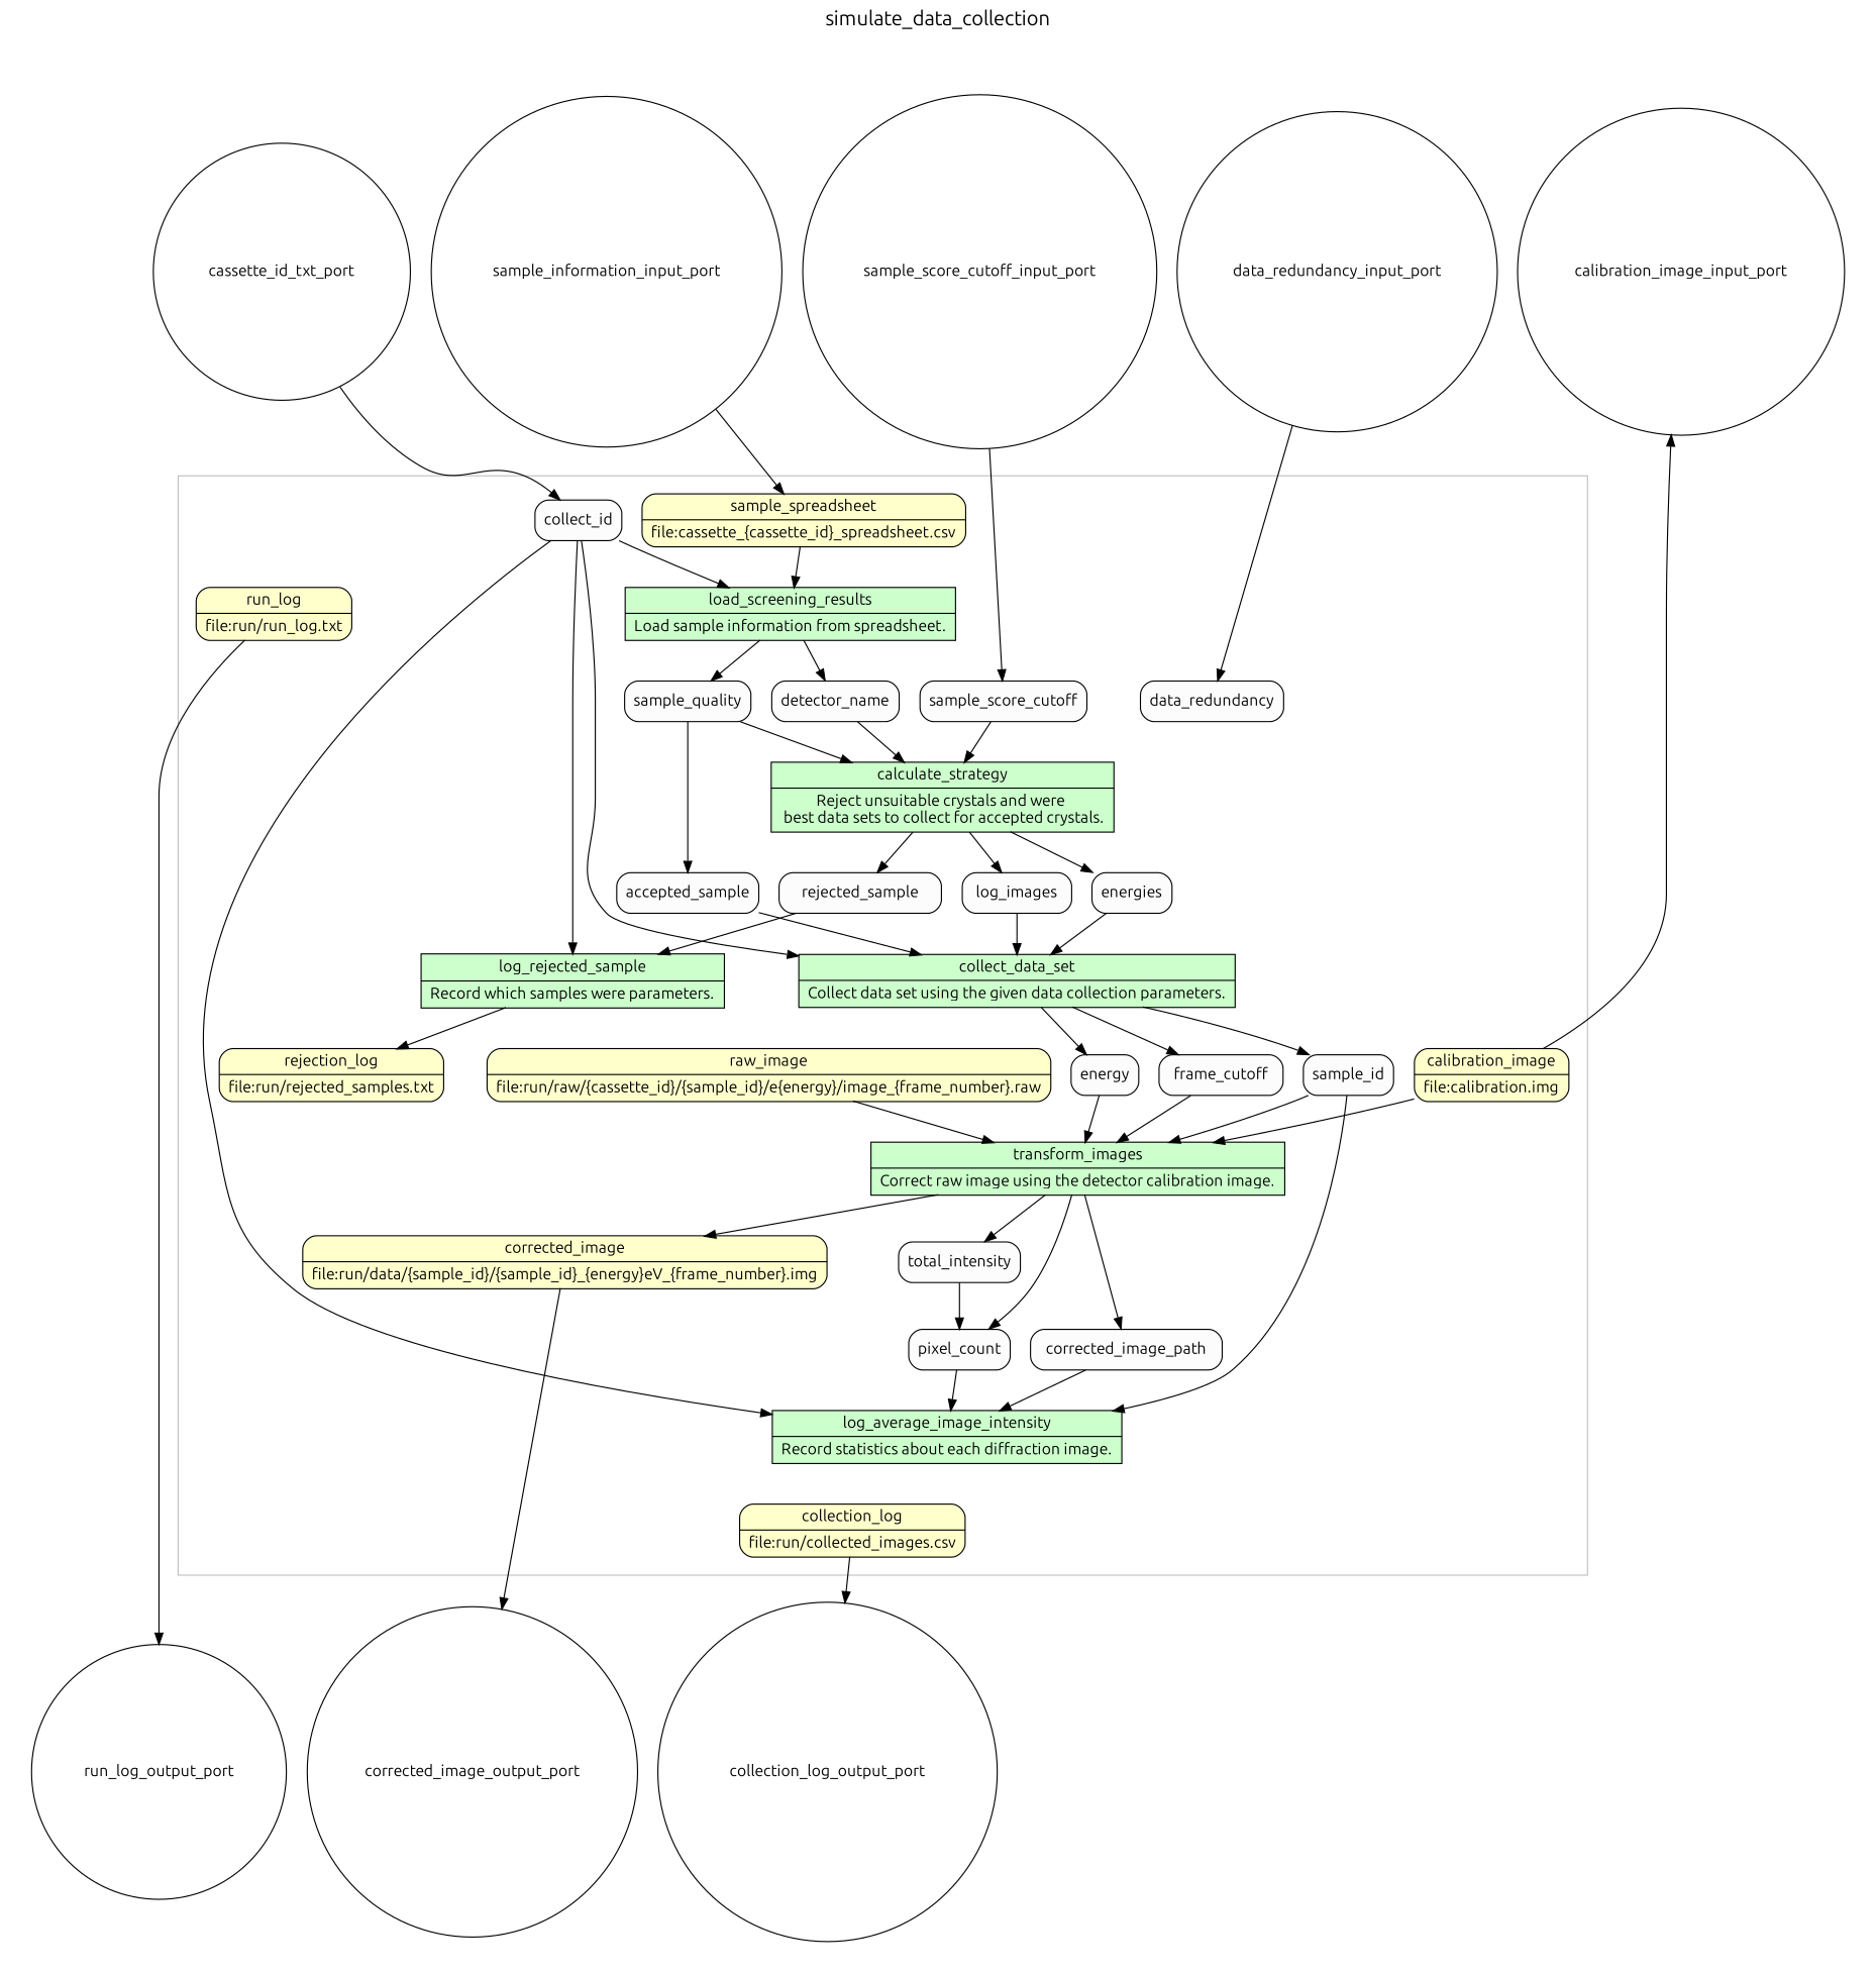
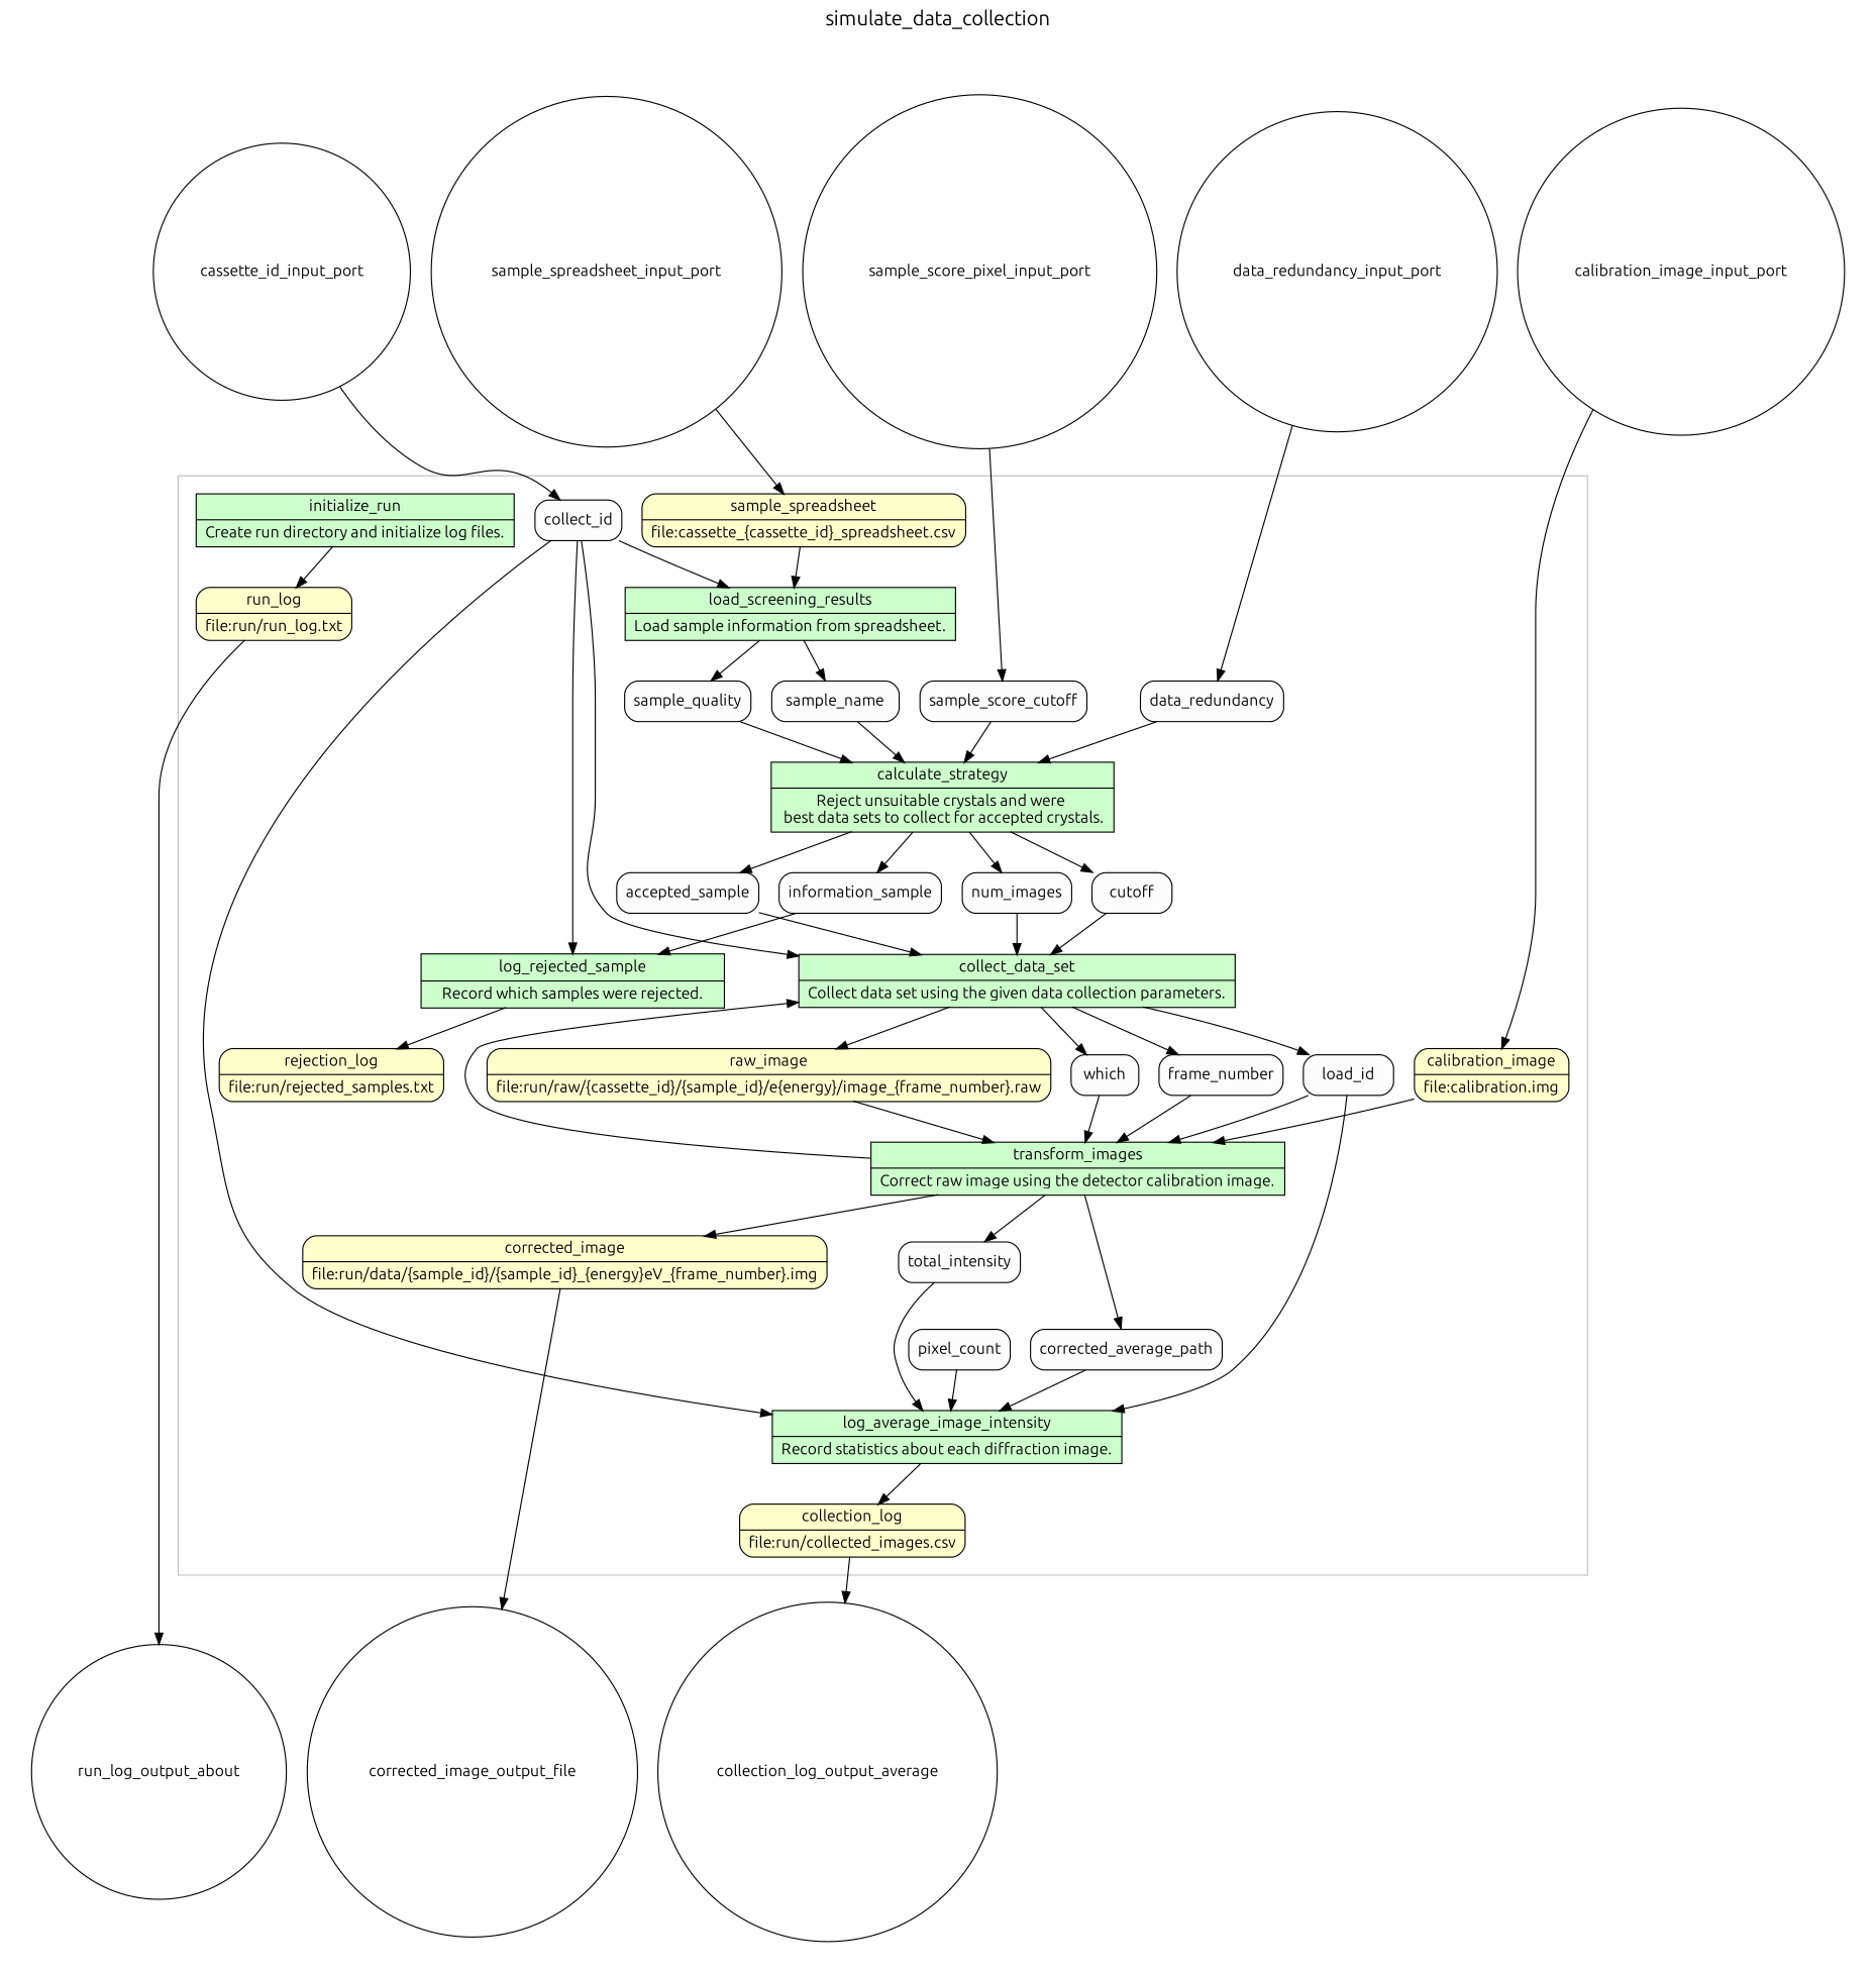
  digraph {
    fontname=Ubuntu
    fontsize=18
    label=simulate_data_collection
    labelloc=t
    rankdir=TB
    node [fillcolor="#FCFCFC" fontname=Ubuntu peripheries=1 shape=box style="rounded,filled"]
    edge [fontname=Ubuntu]
+   n1 [fillcolor="#CCFFCC" label="{<f0> initialize_run |<f1> Create run directory and initialize log files.}" rankdir=LR shape=record style=filled]
    n2 [fillcolor="#FFFFCC" label="{<f0> run_log |<f1> file\:run/run_log.txt}" rankdir=LR shape=record]
    n3 [fillcolor="#CCFFCC" label="{<f0> load_screening_results |<f1> Load sample information from spreadsheet.}" rankdir=LR shape=record style=filled]
-   sample_name [label=detector_name]
+   sample_name
    sample_quality
    n6 [fillcolor="#CCFFCC" label="{<f0> calculate_strategy |<f1> Reject unsuitable crystals and were \n best data sets to collect for accepted crystals.}" rankdir=LR shape=record style=filled]
-   rejected_sample
-   num_images [label=log_images]
+   rejected_sample [label=information_sample]
+   num_images
    accepted_sample
-   energies
-   n11 [fillcolor="#CCFFCC" label="{<f0> log_rejected_sample |<f1> Record which samples were parameters.}" rankdir=LR shape=record style=filled]
+   energies [label=cutoff]
+   n11 [fillcolor="#CCFFCC" label="{<f0> log_rejected_sample |<f1> Record which samples were rejected.}" rankdir=LR shape=record style=filled]
    n12 [fillcolor="#FFFFCC" label="{<f0> rejection_log |<f1> file\:run/rejected_samples.txt}" rankdir=LR shape=record]
    n13 [fillcolor="#CCFFCC" label="{<f0> collect_data_set |<f1> Collect data set using the given data collection parameters.}" rankdir=LR shape=record style=filled]
    n14 [fillcolor="#FFFFCC" label="{<f0> raw_image |<f1> file\:run/raw/\{cassette_id\}/\{sample_id\}/e\{energy\}/image_\{frame_number\}.raw}" rankdir=LR shape=record]
-   sample_id
-   energy
-   frame_number [label=frame_cutoff]
+   sample_id [label=load_id]
+   energy [label=which]
+   frame_number
    n18 [fillcolor="#CCFFCC" label="{<f0> transform_images |<f1> Correct raw image using the detector calibration image.}" rankdir=LR shape=record style=filled]
    n19 [fillcolor="#FFFFCC" label="{<f0> corrected_image |<f1> file\:run/data/\{sample_id\}/\{sample_id\}_\{energy\}eV_\{frame_number\}.img}" rankdir=LR shape=record]
-   corrected_image_path
+   corrected_image_path [label=corrected_average_path]
    total_intensity
    pixel_count
    n23 [fillcolor="#CCFFCC" label="{<f0> log_average_image_intensity |<f1> Record statistics about each diffraction image.}" rankdir=LR shape=record style=filled]
    n24 [fillcolor="#FFFFCC" label="{<f0> collection_log |<f1> file\:run/collected_images.csv}" rankdir=LR shape=record]
    n25 [fillcolor="#FFFFCC" label="{<f0> sample_spreadsheet |<f1> file\:cassette_\{cassette_id\}_spreadsheet.csv}" rankdir=LR shape=record]
    n26 [fillcolor="#FFFFCC" label="{<f0> calibration_image |<f1> file\:calibration.img}" rankdir=LR shape=record]
    n27 [label=collect_id]
    sample_score_cutoff
    data_redundancy
-   cassette_id_input_port [fillcolor="#FFFFFF" shape=circle width=0.2 label=cassette_id_txt_port]
-   sample_score_cutoff_input_port [fillcolor="#FFFFFF" shape=circle width=0.2]
+   cassette_id_input_port [fillcolor="#FFFFFF" shape=circle width=0.2]
+   sample_score_cutoff_input_port [fillcolor="#FFFFFF" shape=circle width=0.2 label=sample_score_pixel_input_port]
    data_redundancy_input_port [fillcolor="#FFFFFF" shape=circle width=0.2]
-   sample_spreadsheet_input_port [fillcolor="#FFFFFF" shape=circle width=0.2 label=sample_information_input_port]
+   sample_spreadsheet_input_port [fillcolor="#FFFFFF" shape=circle width=0.2]
    calibration_image_input_port [fillcolor="#FFFFFF" shape=circle width=0.2]
-   corrected_image_output_port [fillcolor="#FFFFFF" shape=circle width=0.2]
-   run_log_output_port [fillcolor="#FFFFFF" shape=circle width=0.2]
-   collection_log_output_port [fillcolor="#FFFFFF" shape=circle width=0.2]
+   corrected_image_output_port [fillcolor="#FFFFFF" shape=circle width=0.2 label=corrected_image_output_file]
+   run_log_output_port [fillcolor="#FFFFFF" shape=circle width=0.2 label=run_log_output_about]
+   collection_log_output_port [fillcolor="#FFFFFF" shape=circle width=0.2 label=collection_log_output_average]
    subgraph cluster_1 {
      color=grey
      label=""
      penwidth=1
      subgraph cluster_2 {
        color=white
        label=""
        penwidth=1
+       n1
        n2
        n3
        sample_name
        sample_quality
        n6
        rejected_sample
        num_images
        accepted_sample
        energies
        n11
        n12
        n13
        n14
        sample_id
        energy
        frame_number
        n18
        n19
        corrected_image_path
        total_intensity
        pixel_count
        n23
        n24
        n25
        n26
        n27
        sample_score_cutoff
        data_redundancy
      }
    }
    subgraph cluster_3 {
      color=white
      label=""
      subgraph cluster_4 {
        color=white
        label=""
        corrected_image_output_port
        run_log_output_port
        collection_log_output_port
      }
    }
    subgraph cluster_5 {
      color=white
      label=""
      subgraph cluster_6 {
        color=white
        label=""
        cassette_id_input_port
        sample_score_cutoff_input_port
        data_redundancy_input_port
        sample_spreadsheet_input_port
        calibration_image_input_port
      }
    }
+   n1 -> n2
    n2 -> run_log_output_port
    n3 -> sample_name
    n3 -> sample_quality
    sample_name -> n6
    sample_quality -> n6
    n6 -> rejected_sample
    n6 -> num_images
-   sample_quality -> accepted_sample
+   n6 -> accepted_sample
    n6 -> energies
    rejected_sample -> n11
    num_images -> n13
    accepted_sample -> n13
    energies -> n13
    n11 -> n12
+   n13 -> n14
    n13 -> sample_id
    n13 -> energy
    n13 -> frame_number
    n14 -> n18
    sample_id -> n18
    sample_id -> n23
    energy -> n18
    frame_number -> n18
    n18 -> n19
    n18 -> corrected_image_path
    n18 -> total_intensity
-   n18 -> pixel_count
+   n18 -> n13
    n19 -> corrected_image_output_port
    corrected_image_path -> n23
-   total_intensity -> pixel_count
+   total_intensity -> n23
    pixel_count -> n23
+   n23 -> n24
    n24 -> collection_log_output_port
    n25 -> n3
    n26 -> n18
    n27 -> n3
    n27 -> n11
    n27 -> n13
    n27 -> n23
    sample_score_cutoff -> n6
+   data_redundancy -> n6
    cassette_id_input_port -> n27
    sample_score_cutoff_input_port -> sample_score_cutoff
    data_redundancy_input_port -> data_redundancy
    sample_spreadsheet_input_port -> n25
-   n26 -> calibration_image_input_port
+   calibration_image_input_port -> n26
  }
